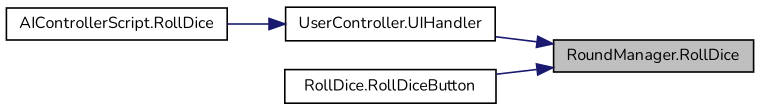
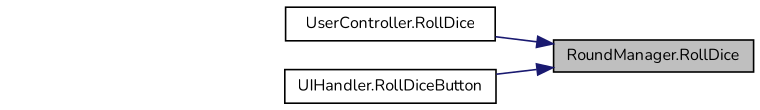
  digraph {
    fontname=Nunito
    rankdir=RL
    node [color=black fillcolor=white fontname=Nunito fontsize=10 shape=record style=filled]
    edge [color=midnightblue dir=back fontname=Nunito fontsize=10 labelfontname=Helvetica labelfontsize=10 style=solid]
    n1 [fillcolor=grey75 fontcolor=black height=0.2 label="RoundManager.RollDice" width=0.4]
-   n2 [height=0.2 label="UserController.UIHandler" width=0.4]
-   n3 [height=0.2 label="RollDice.RollDiceButton" width=0.4]
-   n4 [height=0.2 label="AIControllerScript.RollDice" width=0.4]
+   n2 [height=0.2 label="UserController.RollDice" width=0.4]
+   n3 [height=0.2 label="UIHandler.RollDiceButton" width=0.4]
    n1 -> n2
    n1 -> n3
-   n2 -> n4
  }
